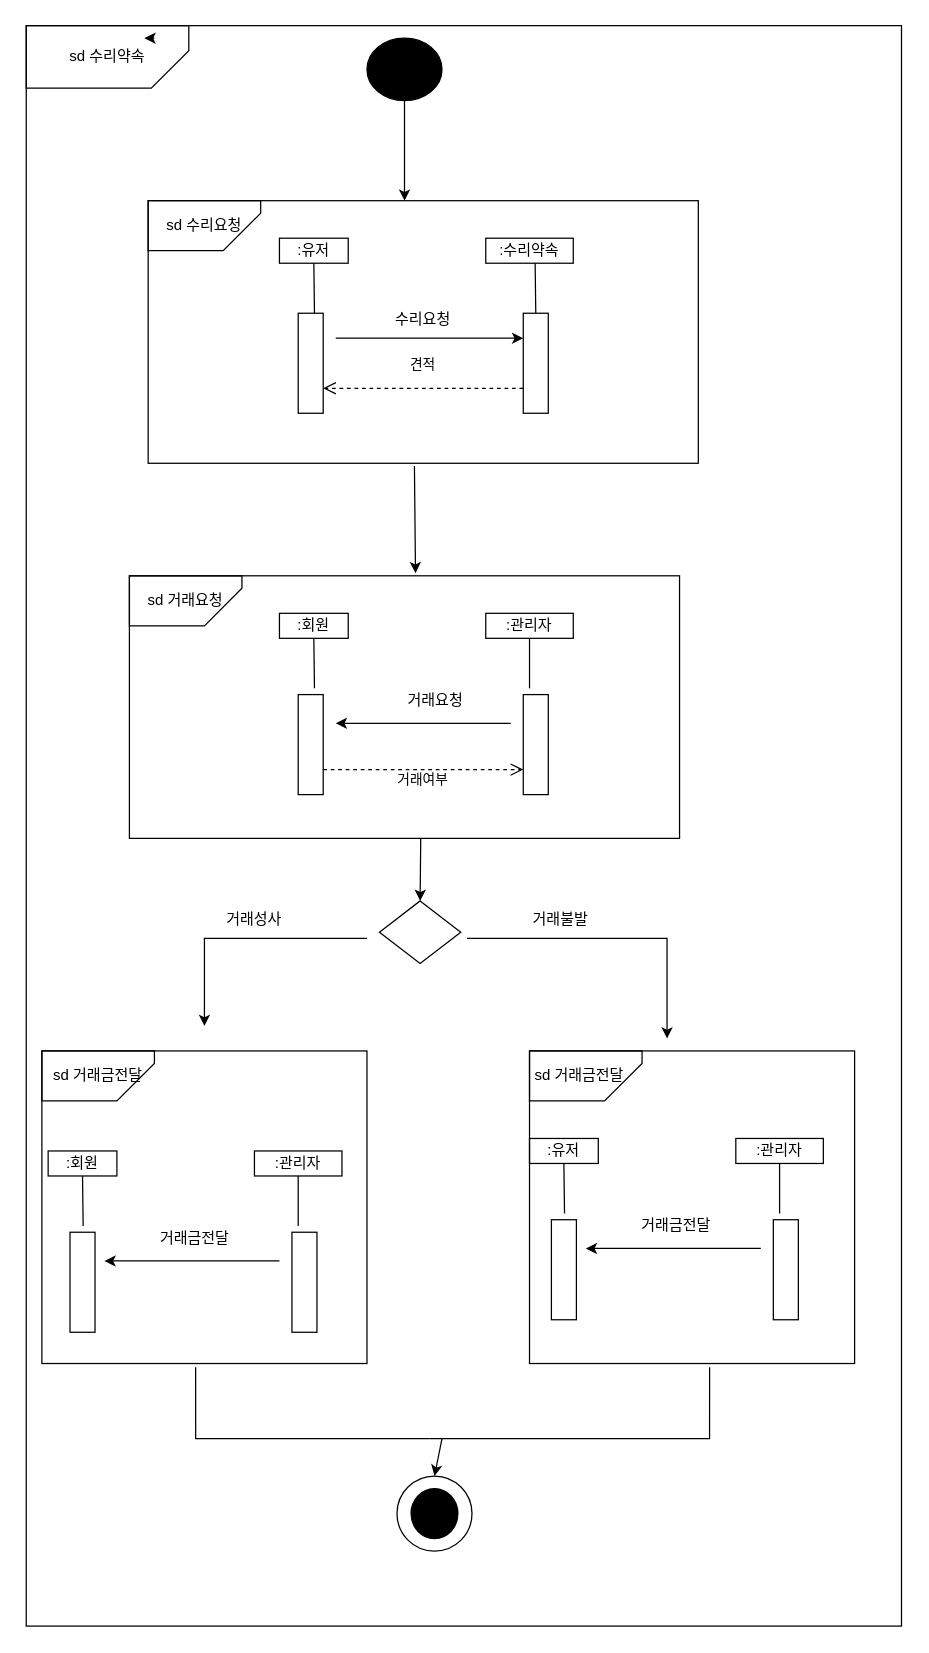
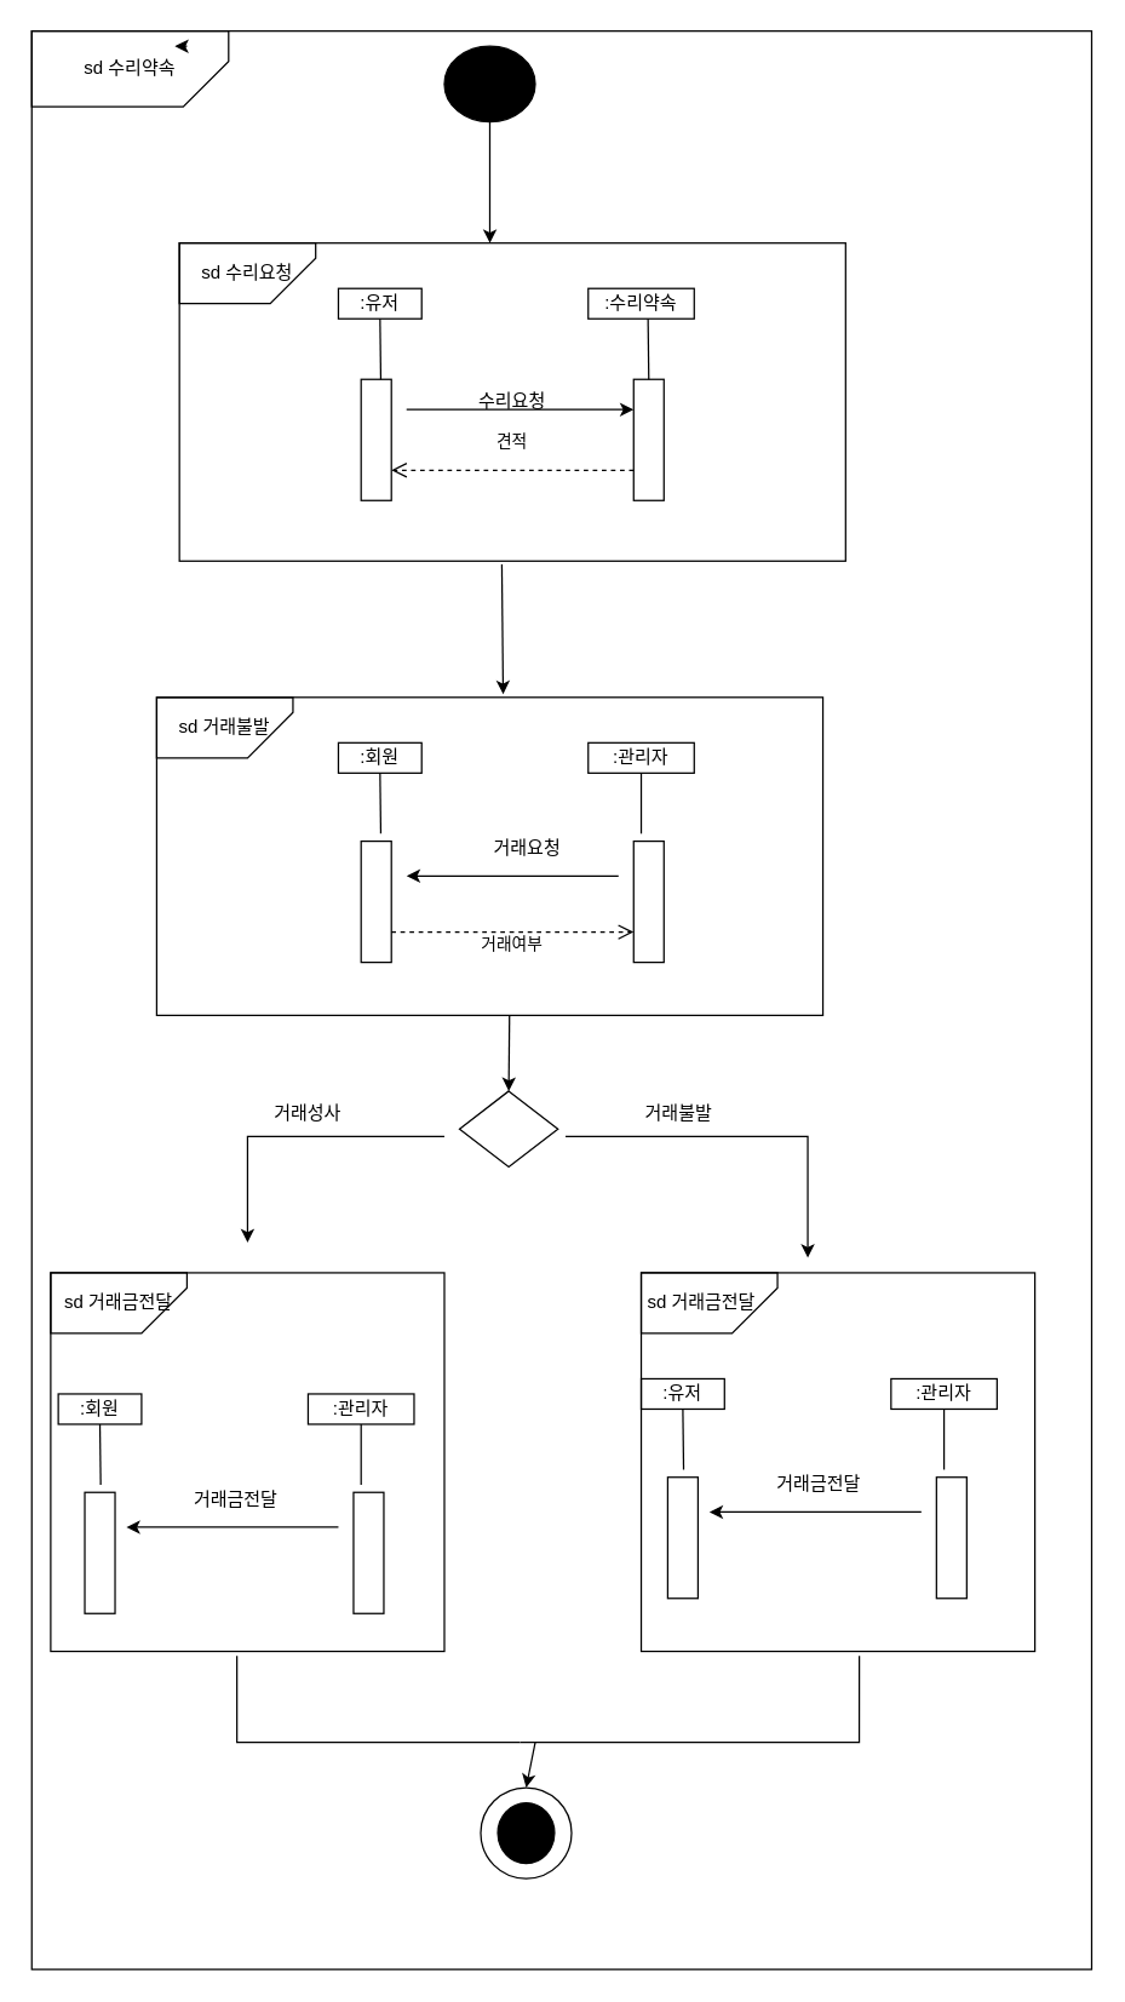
  <mxCell id="0" />
  <mxCell id="1" parent="0" />
  <mxCell id="2" value="" style="ellipse;whiteSpace=wrap;html=1;fillColor=#000000;" vertex="1" parent="1"><mxGeometry x="293" y="30" width="60" height="50" as="geometry" /></mxCell>
  <mxCell id="3" value="" style="shape=card;whiteSpace=wrap;html=1;fillColor=default;rotation=-180;" vertex="1" parent="1"><mxGeometry x="118" y="160" width="90" height="40" as="geometry" /></mxCell>
  <mxCell id="4" value=":유저" style="rounded=0;whiteSpace=wrap;html=1;fillColor=default;" vertex="1" parent="1"><mxGeometry x="223" y="190" width="55" height="20" as="geometry" /></mxCell>
  <mxCell id="5" value=":수리약속" style="rounded=0;whiteSpace=wrap;html=1;fillColor=default;" vertex="1" parent="1"><mxGeometry x="388" y="190" width="70" height="20" as="geometry" /></mxCell>
  <mxCell id="6" value="" style="rounded=0;whiteSpace=wrap;html=1;fillColor=default;" vertex="1" parent="1"><mxGeometry x="238" y="250" width="20" height="80" as="geometry" /></mxCell>
  <mxCell id="7" value="" style="rounded=0;whiteSpace=wrap;html=1;fillColor=default;" vertex="1" parent="1"><mxGeometry x="418" y="250" width="20" height="80" as="geometry" /></mxCell>
  <mxCell id="8" value="" style="endArrow=classic;html=1;rounded=0;entryX=0;entryY=0.25;entryDx=0;entryDy=0;" edge="1" parent="1" target="7"><mxGeometry width="50" height="50" relative="1" as="geometry"><mxPoint x="268" y="270" as="sourcePoint" /><mxPoint x="438" y="340" as="targetPoint" /></mxGeometry></mxCell>
  <mxCell id="9" value="견적" style="verticalAlign=bottom;endArrow=open;dashed=1;endSize=8;exitX=0;exitY=0.95;shadow=0;strokeWidth=1;" edge="1" parent="1"><mxGeometry y="-10" relative="1" as="geometry"><mxPoint x="258" y="310" as="targetPoint" /><mxPoint x="418" y="310" as="sourcePoint" /><mxPoint as="offset" /></mxGeometry></mxCell>
- <mxCell id="10" value="수리요청" style="text;html=1;strokeColor=none;fillColor=none;align=center;verticalAlign=middle;whiteSpace=wrap;rounded=0;" vertex="1" parent="1"><mxGeometry x="308" y="240" width="60" height="30" as="geometry" /></mxCell>
+ <mxCell id="10" value="수리요청" style="text;html=1;strokeColor=none;fillColor=none;align=center;verticalAlign=middle;whiteSpace=wrap;rounded=0;" vertex="1" parent="1"><mxGeometry x="308" y="250" width="60" height="30" as="geometry" /></mxCell>
  <mxCell id="11" value="sd 수리요청" style="text;html=1;strokeColor=none;fillColor=none;align=center;verticalAlign=middle;whiteSpace=wrap;rounded=0;" vertex="1" parent="1"><mxGeometry x="118" y="160" width="90" height="40" as="geometry" /></mxCell>
  <mxCell id="12" value="" style="shape=card;whiteSpace=wrap;html=1;fillColor=default;rotation=-180;" vertex="1" parent="1"><mxGeometry x="103" y="460" width="90" height="40" as="geometry" /></mxCell>
  <mxCell id="13" value=":회원" style="rounded=0;whiteSpace=wrap;html=1;fillColor=default;" vertex="1" parent="1"><mxGeometry x="223" y="490" width="55" height="20" as="geometry" /></mxCell>
  <mxCell id="14" value=":관리자" style="rounded=0;whiteSpace=wrap;html=1;fillColor=default;" vertex="1" parent="1"><mxGeometry x="388" y="490" width="70" height="20" as="geometry" /></mxCell>
  <mxCell id="15" value="" style="rounded=0;whiteSpace=wrap;html=1;fillColor=default;" vertex="1" parent="1"><mxGeometry x="238" y="555" width="20" height="80" as="geometry" /></mxCell>
  <mxCell id="16" value="" style="rounded=0;whiteSpace=wrap;html=1;fillColor=default;" vertex="1" parent="1"><mxGeometry x="418" y="555" width="20" height="80" as="geometry" /></mxCell>
  <mxCell id="17" value="" style="endArrow=classic;html=1;rounded=0;" edge="1" parent="1"><mxGeometry width="50" height="50" relative="1" as="geometry"><mxPoint x="408" y="578" as="sourcePoint" /><mxPoint x="268" y="578" as="targetPoint" /></mxGeometry></mxCell>
  <mxCell id="18" value="거래여부" style="verticalAlign=bottom;endArrow=open;dashed=1;endSize=8;shadow=0;strokeWidth=1;entryX=0;entryY=0.75;entryDx=0;entryDy=0;exitX=1;exitY=0.75;exitDx=0;exitDy=0;" edge="1" parent="1" source="15" target="16"><mxGeometry y="-17" relative="1" as="geometry"><mxPoint x="258" y="615" as="targetPoint" /><mxPoint x="178" y="598" as="sourcePoint" /><mxPoint as="offset" /></mxGeometry></mxCell>
  <mxCell id="19" value="거래요청" style="text;html=1;strokeColor=none;fillColor=none;align=center;verticalAlign=middle;whiteSpace=wrap;rounded=0;" vertex="1" parent="1"><mxGeometry x="318" y="545" width="60" height="30" as="geometry" /></mxCell>
- <mxCell id="20" value="sd 거래요청" style="text;html=1;strokeColor=none;fillColor=none;align=center;verticalAlign=middle;whiteSpace=wrap;rounded=0;" vertex="1" parent="1"><mxGeometry x="103" y="460" width="90" height="40" as="geometry" /></mxCell>
+ <mxCell id="20" value="sd 거래불발" style="text;html=1;strokeColor=none;fillColor=none;align=center;verticalAlign=middle;whiteSpace=wrap;rounded=0;" vertex="1" parent="1"><mxGeometry x="103" y="460" width="90" height="40" as="geometry" /></mxCell>
  <mxCell id="21" value="" style="rhombus;whiteSpace=wrap;html=1;fillColor=default;" vertex="1" parent="1"><mxGeometry x="303" y="720" width="65" height="50" as="geometry" /></mxCell>
  <mxCell id="22" value="" style="rounded=0;whiteSpace=wrap;html=1;fillColor=none;" vertex="1" parent="1"><mxGeometry x="118" y="160" width="440" height="210" as="geometry" /></mxCell>
  <mxCell id="23" value="" style="rounded=0;whiteSpace=wrap;html=1;fillColor=none;" vertex="1" parent="1"><mxGeometry x="103" y="460" width="440" height="210" as="geometry" /></mxCell>
  <mxCell id="24" value="" style="endArrow=none;html=1;rounded=0;entryX=0.5;entryY=1;entryDx=0;entryDy=0;" edge="1" parent="1" target="4"><mxGeometry width="50" height="50" relative="1" as="geometry"><mxPoint x="251" y="250" as="sourcePoint" /><mxPoint x="403" y="410" as="targetPoint" /></mxGeometry></mxCell>
  <mxCell id="25" value="" style="endArrow=none;html=1;rounded=0;entryX=0.5;entryY=1;entryDx=0;entryDy=0;" edge="1" parent="1"><mxGeometry width="50" height="50" relative="1" as="geometry"><mxPoint x="428" y="250" as="sourcePoint" /><mxPoint x="427.5" y="210" as="targetPoint" /></mxGeometry></mxCell>
  <mxCell id="26" value="" style="endArrow=none;html=1;rounded=0;exitX=0.5;exitY=1;exitDx=0;exitDy=0;" edge="1" parent="1" source="13"><mxGeometry width="50" height="50" relative="1" as="geometry"><mxPoint x="353" y="460" as="sourcePoint" /><mxPoint x="251" y="550" as="targetPoint" /></mxGeometry></mxCell>
  <mxCell id="27" value="" style="endArrow=none;html=1;rounded=0;exitX=0.5;exitY=1;exitDx=0;exitDy=0;" edge="1" parent="1" source="14"><mxGeometry width="50" height="50" relative="1" as="geometry"><mxPoint x="260.5" y="520" as="sourcePoint" /><mxPoint x="423" y="550" as="targetPoint" /></mxGeometry></mxCell>
  <mxCell id="28" value=":회원" style="rounded=0;whiteSpace=wrap;html=1;fillColor=default;" vertex="1" parent="1"><mxGeometry x="38" y="920" width="55" height="20" as="geometry" /></mxCell>
  <mxCell id="29" value=":관리자" style="rounded=0;whiteSpace=wrap;html=1;fillColor=default;" vertex="1" parent="1"><mxGeometry x="203" y="920" width="70" height="20" as="geometry" /></mxCell>
  <mxCell id="30" value="" style="rounded=0;whiteSpace=wrap;html=1;fillColor=default;" vertex="1" parent="1"><mxGeometry x="55.5" y="985" width="20" height="80" as="geometry" /></mxCell>
  <mxCell id="31" value="" style="rounded=0;whiteSpace=wrap;html=1;fillColor=default;" vertex="1" parent="1"><mxGeometry x="233" y="985" width="20" height="80" as="geometry" /></mxCell>
  <mxCell id="32" value="" style="endArrow=classic;html=1;rounded=0;" edge="1" parent="1"><mxGeometry width="50" height="50" relative="1" as="geometry"><mxPoint x="223" y="1008" as="sourcePoint" /><mxPoint x="83" y="1008" as="targetPoint" /></mxGeometry></mxCell>
  <mxCell id="33" value="거래금전달" style="text;html=1;strokeColor=none;fillColor=none;align=center;verticalAlign=middle;whiteSpace=wrap;rounded=0;rotation=0;" vertex="1" parent="1"><mxGeometry x="123" y="975" width="65" height="30" as="geometry" /></mxCell>
  <mxCell id="34" value="" style="endArrow=none;html=1;rounded=0;exitX=0.5;exitY=1;exitDx=0;exitDy=0;" edge="1" parent="1" source="28"><mxGeometry width="50" height="50" relative="1" as="geometry"><mxPoint x="168" y="890" as="sourcePoint" /><mxPoint x="66" y="980" as="targetPoint" /></mxGeometry></mxCell>
  <mxCell id="35" value="" style="endArrow=none;html=1;rounded=0;exitX=0.5;exitY=1;exitDx=0;exitDy=0;" edge="1" parent="1" source="29"><mxGeometry width="50" height="50" relative="1" as="geometry"><mxPoint x="75.5" y="950" as="sourcePoint" /><mxPoint x="238" y="980" as="targetPoint" /></mxGeometry></mxCell>
  <mxCell id="36" value="sd 거래금전달" style="text;html=1;strokeColor=none;fillColor=none;align=center;verticalAlign=middle;whiteSpace=wrap;rounded=0;" vertex="1" parent="1"><mxGeometry x="33" y="840" width="90" height="40" as="geometry" /></mxCell>
  <mxCell id="37" value="" style="shape=card;whiteSpace=wrap;html=1;fillColor=none;rotation=-180;" vertex="1" parent="1"><mxGeometry x="33" y="840" width="90" height="40" as="geometry" /></mxCell>
  <mxCell id="38" value=":유저" style="rounded=0;whiteSpace=wrap;html=1;fillColor=default;" vertex="1" parent="1"><mxGeometry x="423" y="910" width="55" height="20" as="geometry" /></mxCell>
  <mxCell id="39" value=":관리자" style="rounded=0;whiteSpace=wrap;html=1;fillColor=default;" vertex="1" parent="1"><mxGeometry x="588" y="910" width="70" height="20" as="geometry" /></mxCell>
  <mxCell id="40" value="" style="rounded=0;whiteSpace=wrap;html=1;fillColor=default;" vertex="1" parent="1"><mxGeometry x="440.5" y="975" width="20" height="80" as="geometry" /></mxCell>
  <mxCell id="41" value="" style="rounded=0;whiteSpace=wrap;html=1;fillColor=default;" vertex="1" parent="1"><mxGeometry x="618" y="975" width="20" height="80" as="geometry" /></mxCell>
  <mxCell id="42" value="" style="endArrow=classic;html=1;rounded=0;" edge="1" parent="1"><mxGeometry width="50" height="50" relative="1" as="geometry"><mxPoint x="608" y="998" as="sourcePoint" /><mxPoint x="468" y="998" as="targetPoint" /></mxGeometry></mxCell>
  <mxCell id="43" value="거래금전달" style="text;html=1;strokeColor=none;fillColor=none;align=center;verticalAlign=middle;whiteSpace=wrap;rounded=0;rotation=0;" vertex="1" parent="1"><mxGeometry x="508" y="965" width="65" height="30" as="geometry" /></mxCell>
  <mxCell id="44" value="" style="endArrow=none;html=1;rounded=0;exitX=0.5;exitY=1;exitDx=0;exitDy=0;" edge="1" parent="1" source="38"><mxGeometry width="50" height="50" relative="1" as="geometry"><mxPoint x="553" y="880" as="sourcePoint" /><mxPoint x="451" y="970" as="targetPoint" /></mxGeometry></mxCell>
  <mxCell id="45" value="" style="endArrow=none;html=1;rounded=0;exitX=0.5;exitY=1;exitDx=0;exitDy=0;" edge="1" parent="1" source="39"><mxGeometry width="50" height="50" relative="1" as="geometry"><mxPoint x="460.5" y="940" as="sourcePoint" /><mxPoint x="623" y="970" as="targetPoint" /></mxGeometry></mxCell>
  <mxCell id="46" value="sd 거래금전달" style="text;html=1;strokeColor=none;fillColor=none;align=center;verticalAlign=middle;whiteSpace=wrap;rounded=0;" vertex="1" parent="1"><mxGeometry x="418" y="840" width="90" height="40" as="geometry" /></mxCell>
  <mxCell id="47" value="" style="shape=card;whiteSpace=wrap;html=1;fillColor=none;rotation=-180;" vertex="1" parent="1"><mxGeometry x="423" y="840" width="90" height="40" as="geometry" /></mxCell>
  <mxCell id="48" value="" style="ellipse;whiteSpace=wrap;html=1;fillColor=none;" vertex="1" parent="1"><mxGeometry x="317" y="1180" width="60" height="60" as="geometry" /></mxCell>
  <mxCell id="49" value="" style="ellipse;whiteSpace=wrap;html=1;fillColor=#000000;strokeColor=#000000;" vertex="1" parent="1"><mxGeometry x="328.25" y="1190" width="37.5" height="40" as="geometry" /></mxCell>
  <mxCell id="50" value="" style="rounded=0;whiteSpace=wrap;html=1;fillColor=none;" vertex="1" parent="1"><mxGeometry x="33" y="840" width="260" height="250" as="geometry" /></mxCell>
  <mxCell id="51" value="" style="rounded=0;whiteSpace=wrap;html=1;fillColor=none;" vertex="1" parent="1"><mxGeometry x="423" y="840" width="260" height="250" as="geometry" /></mxCell>
  <mxCell id="52" value="" style="endArrow=classic;html=1;rounded=0;exitX=0.5;exitY=1;exitDx=0;exitDy=0;entryX=0.466;entryY=0;entryDx=0;entryDy=0;entryPerimeter=0;" edge="1" parent="1" source="2" target="22"><mxGeometry width="50" height="50" relative="1" as="geometry"><mxPoint x="313" y="70" as="sourcePoint" /><mxPoint x="323" y="150" as="targetPoint" /></mxGeometry></mxCell>
  <mxCell id="53" value="" style="endArrow=classic;html=1;rounded=0;exitX=0.484;exitY=1.01;exitDx=0;exitDy=0;exitPerimeter=0;entryX=0.52;entryY=-0.01;entryDx=0;entryDy=0;entryPerimeter=0;" edge="1" parent="1" source="22" target="23"><mxGeometry width="50" height="50" relative="1" as="geometry"><mxPoint x="333" y="380" as="sourcePoint" /><mxPoint x="333" y="450" as="targetPoint" /></mxGeometry></mxCell>
  <mxCell id="54" value="" style="endArrow=classic;html=1;rounded=0;entryX=0.5;entryY=0;entryDx=0;entryDy=0;" edge="1" parent="1" target="21"><mxGeometry width="50" height="50" relative="1" as="geometry"><mxPoint x="336" y="670" as="sourcePoint" /><mxPoint x="363" y="710" as="targetPoint" /></mxGeometry></mxCell>
  <mxCell id="55" value="" style="endArrow=classic;html=1;rounded=0;" edge="1" parent="1"><mxGeometry width="50" height="50" relative="1" as="geometry"><mxPoint x="293" y="750" as="sourcePoint" /><mxPoint x="163" y="820" as="targetPoint" /><Array as="points"><mxPoint x="163" y="750" /></Array></mxGeometry></mxCell>
  <mxCell id="56" value="" style="endArrow=classic;html=1;rounded=0;" edge="1" parent="1"><mxGeometry width="50" height="50" relative="1" as="geometry"><mxPoint x="373" y="750" as="sourcePoint" /><mxPoint x="533" y="830" as="targetPoint" /><Array as="points"><mxPoint x="533" y="750" /></Array></mxGeometry></mxCell>
  <mxCell id="57" value="" style="endArrow=classic;html=1;rounded=0;entryX=0.5;entryY=0;entryDx=0;entryDy=0;" edge="1" parent="1" target="48"><mxGeometry width="50" height="50" relative="1" as="geometry"><mxPoint x="353" y="1150" as="sourcePoint" /><mxPoint x="403" y="1060" as="targetPoint" /></mxGeometry></mxCell>
  <mxCell id="58" value="" style="endArrow=none;html=1;rounded=0;exitX=0.473;exitY=1.012;exitDx=0;exitDy=0;exitPerimeter=0;" edge="1" parent="1" source="50"><mxGeometry width="50" height="50" relative="1" as="geometry"><mxPoint x="353" y="1110" as="sourcePoint" /><mxPoint x="343" y="1150" as="targetPoint" /><Array as="points"><mxPoint x="156" y="1150" /></Array></mxGeometry></mxCell>
  <mxCell id="59" value="" style="endArrow=none;html=1;rounded=0;entryX=0.554;entryY=1.012;entryDx=0;entryDy=0;entryPerimeter=0;" edge="1" parent="1" target="51"><mxGeometry width="50" height="50" relative="1" as="geometry"><mxPoint x="343" y="1150" as="sourcePoint" /><mxPoint x="573" y="1160" as="targetPoint" /><Array as="points"><mxPoint x="567" y="1150" /></Array></mxGeometry></mxCell>
  <mxCell id="60" value="거래불발" style="text;html=1;strokeColor=none;fillColor=none;align=center;verticalAlign=middle;whiteSpace=wrap;rounded=0;" vertex="1" parent="1"><mxGeometry x="418" y="720" width="60" height="30" as="geometry" /></mxCell>
  <mxCell id="61" value="거래성사" style="text;html=1;strokeColor=none;fillColor=none;align=center;verticalAlign=middle;whiteSpace=wrap;rounded=0;" vertex="1" parent="1"><mxGeometry x="173" y="720" width="60" height="30" as="geometry" /></mxCell>
  <mxCell id="62" value="" style="shape=card;whiteSpace=wrap;html=1;strokeColor=#000000;fillColor=#FFFFFF;rotation=-180;" vertex="1" parent="1"><mxGeometry x="20.5" y="20" width="130" height="50" as="geometry" /></mxCell>
  <mxCell id="63" value="sd 수리약속" style="text;html=1;strokeColor=none;fillColor=none;align=center;verticalAlign=middle;whiteSpace=wrap;rounded=0;" vertex="1" parent="1"><mxGeometry x="48" y="30" width="75" height="30" as="geometry" /></mxCell>
  <mxCell id="64" value="" style="rounded=0;whiteSpace=wrap;html=1;strokeColor=#000000;fillColor=none;" vertex="1" parent="1"><mxGeometry x="20.5" y="20" width="700" height="1280" as="geometry" /></mxCell>
  <mxCell id="65" style="edgeStyle=orthogonalEdgeStyle;rounded=0;orthogonalLoop=1;jettySize=auto;html=1;exitX=1;exitY=0;exitDx=0;exitDy=0;entryX=0.893;entryY=-0.033;entryDx=0;entryDy=0;entryPerimeter=0;" edge="1" parent="1" source="63" target="63"><mxGeometry relative="1" as="geometry" /></mxCell>
